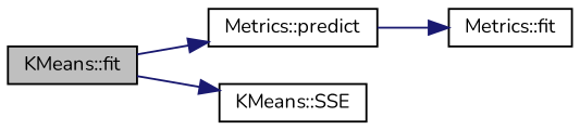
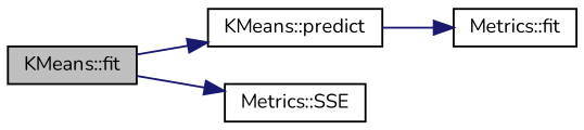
  digraph {
    fontname=Nunito
    rankdir=LR
    node [color=black fontname=Nunito fontsize=10 shape=record]
    edge [color=midnightblue fontname=Nunito fontsize=10 labelfontname=Helvetica labelfontsize=10 style=solid]
    n1 [fillcolor=grey75 fontcolor=black height=0.2 label="KMeans::fit" style=filled width=0.4]
-   n2 [height=0.2 label="Metrics::predict" width=0.4]
-   n3 [height=0.2 label="KMeans::SSE" width=0.4]
+   n2 [height=0.2 label="KMeans::predict" width=0.4]
+   n3 [height=0.2 label="Metrics::SSE" width=0.4]
    n4 [height=0.2 label="Metrics::fit" width=0.4]
    n1 -> n2
    n1 -> n3
    n2 -> n4
  }
